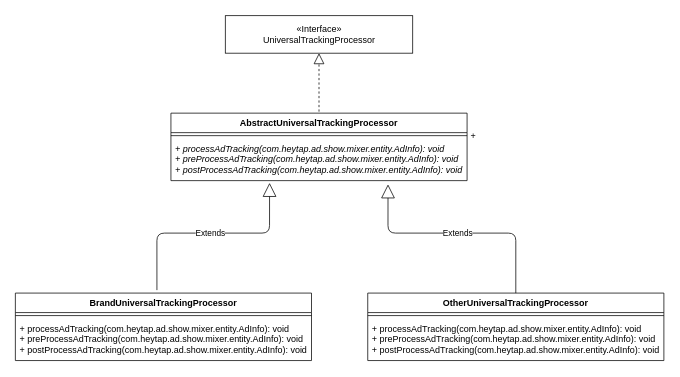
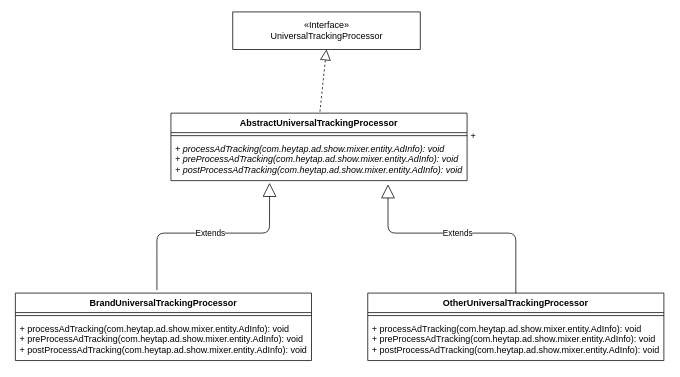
  <mxCell id="0" />
  <mxCell id="1" parent="0" />
- <mxCell id="2" value="«Interface»&lt;br&gt;UniversalTrackingProcessor" style="html=1;" vertex="1" parent="1"><mxGeometry x="300" y="20" width="250" height="50" as="geometry" /></mxCell>
+ <mxCell id="2" value="«Interface»&lt;br&gt;UniversalTrackingProcessor" style="html=1;" vertex="1" parent="1"><mxGeometry x="310" y="15" width="250" height="50" as="geometry" /></mxCell>
  <mxCell id="3" value="" style="endArrow=block;dashed=1;endFill=0;endSize=12;html=1;entryX=0.5;entryY=1;entryDx=0;entryDy=0;" edge="1" parent="1" target="2"><mxGeometry width="160" relative="1" as="geometry"><mxPoint x="425" y="160" as="sourcePoint" /><mxPoint x="640" y="220" as="targetPoint" /></mxGeometry></mxCell>
  <mxCell id="4" value="AbstractUniversalTrackingProcessor" style="swimlane;fontStyle=1;align=center;verticalAlign=top;childLayout=stackLayout;horizontal=1;startSize=26;horizontalStack=0;resizeParent=1;resizeParentMax=0;resizeLast=0;collapsible=1;marginBottom=0;" vertex="1" parent="1"><mxGeometry x="227.5" y="150" width="395" height="90" as="geometry"><mxRectangle x="317.5" y="260" width="240" height="26" as="alternateBounds" /></mxGeometry></mxCell>
  <mxCell id="5" value="+" style="line;strokeWidth=1;fillColor=none;align=left;verticalAlign=middle;spacingTop=-1;spacingLeft=3;spacingRight=3;rotatable=0;labelPosition=right;points=[];portConstraint=eastwest;" vertex="1" parent="4"><mxGeometry y="26" width="395" height="8" as="geometry" /></mxCell>
  <mxCell id="6" value="+ processAdTracking(com.heytap.ad.show.mixer.entity.AdInfo): void&#10;+ preProcessAdTracking(com.heytap.ad.show.mixer.entity.AdInfo): void&#10;+ postProcessAdTracking(com.heytap.ad.show.mixer.entity.AdInfo): void" style="text;strokeColor=none;fillColor=none;align=left;verticalAlign=top;spacingLeft=4;spacingRight=4;overflow=hidden;rotatable=0;points=[[0,0.5],[1,0.5]];portConstraint=eastwest;fontStyle=2" vertex="1" parent="4"><mxGeometry y="34" width="395" height="56" as="geometry" /></mxCell>
  <mxCell id="7" value="BrandUniversalTrackingProcessor" style="swimlane;fontStyle=1;align=center;verticalAlign=top;childLayout=stackLayout;horizontal=1;startSize=26;horizontalStack=0;resizeParent=1;resizeParentMax=0;resizeLast=0;collapsible=1;marginBottom=0;" vertex="1" parent="1"><mxGeometry x="20" y="390" width="395" height="90" as="geometry" /></mxCell>
  <mxCell id="8" value="" style="line;strokeWidth=1;fillColor=none;align=left;verticalAlign=middle;spacingTop=-1;spacingLeft=3;spacingRight=3;rotatable=0;labelPosition=right;points=[];portConstraint=eastwest;" vertex="1" parent="7"><mxGeometry y="26" width="395" height="8" as="geometry" /></mxCell>
  <mxCell id="9" value="+ processAdTracking(com.heytap.ad.show.mixer.entity.AdInfo): void&#10;+ preProcessAdTracking(com.heytap.ad.show.mixer.entity.AdInfo): void&#10;+ postProcessAdTracking(com.heytap.ad.show.mixer.entity.AdInfo): void" style="text;strokeColor=none;fillColor=none;align=left;verticalAlign=top;spacingLeft=4;spacingRight=4;overflow=hidden;rotatable=0;points=[[0,0.5],[1,0.5]];portConstraint=eastwest;" vertex="1" parent="7"><mxGeometry y="34" width="395" height="56" as="geometry" /></mxCell>
  <mxCell id="10" value="OtherUniversalTrackingProcessor" style="swimlane;fontStyle=1;align=center;verticalAlign=top;childLayout=stackLayout;horizontal=1;startSize=26;horizontalStack=0;resizeParent=1;resizeParentMax=0;resizeLast=0;collapsible=1;marginBottom=0;" vertex="1" parent="1"><mxGeometry x="490" y="390" width="395" height="90" as="geometry" /></mxCell>
  <mxCell id="11" value="" style="line;strokeWidth=1;fillColor=none;align=left;verticalAlign=middle;spacingTop=-1;spacingLeft=3;spacingRight=3;rotatable=0;labelPosition=right;points=[];portConstraint=eastwest;" vertex="1" parent="10"><mxGeometry y="26" width="395" height="8" as="geometry" /></mxCell>
  <mxCell id="12" value="+ processAdTracking(com.heytap.ad.show.mixer.entity.AdInfo): void&#10;+ preProcessAdTracking(com.heytap.ad.show.mixer.entity.AdInfo): void&#10;+ postProcessAdTracking(com.heytap.ad.show.mixer.entity.AdInfo): void" style="text;strokeColor=none;fillColor=none;align=left;verticalAlign=top;spacingLeft=4;spacingRight=4;overflow=hidden;rotatable=0;points=[[0,0.5],[1,0.5]];portConstraint=eastwest;" vertex="1" parent="10"><mxGeometry y="34" width="395" height="56" as="geometry" /></mxCell>
  <mxCell id="13" value="Extends" style="endArrow=block;endSize=16;endFill=0;html=1;entryX=0.733;entryY=1.089;entryDx=0;entryDy=0;entryPerimeter=0;exitX=0.5;exitY=0;exitDx=0;exitDy=0;edgeStyle=orthogonalEdgeStyle;" edge="1" parent="1" source="10" target="6"><mxGeometry width="160" relative="1" as="geometry"><mxPoint x="410" y="360" as="sourcePoint" /><mxPoint x="570" y="360" as="targetPoint" /><Array as="points"><mxPoint x="688" y="310" /><mxPoint x="517" y="310" /></Array></mxGeometry></mxCell>
  <mxCell id="14" value="Extends" style="endArrow=block;endSize=16;endFill=0;html=1;entryX=0.333;entryY=1.054;entryDx=0;entryDy=0;entryPerimeter=0;exitX=0.478;exitY=-0.044;exitDx=0;exitDy=0;exitPerimeter=0;edgeStyle=orthogonalEdgeStyle;" edge="1" parent="1" source="7" target="6"><mxGeometry width="160" relative="1" as="geometry"><mxPoint x="10" y="290" as="sourcePoint" /><mxPoint x="170" y="290" as="targetPoint" /><Array as="points"><mxPoint x="209" y="310" /><mxPoint x="359" y="310" /></Array></mxGeometry></mxCell>
